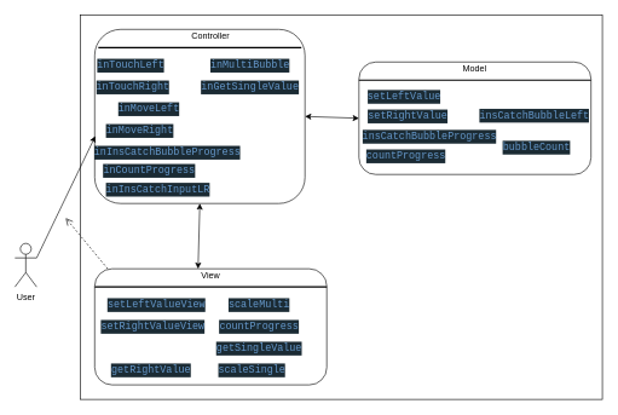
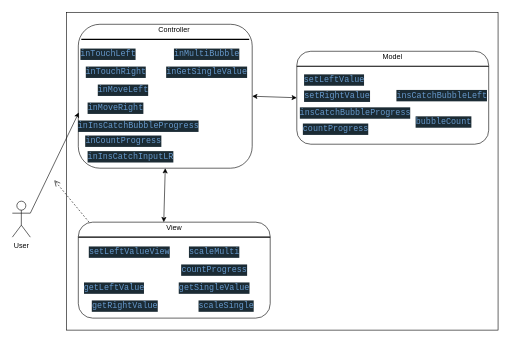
  <mxCell id="0" />
  <mxCell id="1" parent="0" />
  <mxCell id="2" value="" style="rounded=0;whiteSpace=wrap;html=1;" parent="1" vertex="1"><mxGeometry x="110" y="20" width="720" height="530" as="geometry" /></mxCell>
  <mxCell id="3" value="User" style="shape=umlActor;verticalLabelPosition=bottom;verticalAlign=top;html=1;outlineConnect=0;" parent="1" vertex="1"><mxGeometry x="20" y="335" width="30" height="60" as="geometry" /></mxCell>
  <mxCell id="4" value="" style="rounded=1;whiteSpace=wrap;html=1;" parent="1" vertex="1"><mxGeometry x="130" y="40" width="290" height="240" as="geometry" /></mxCell>
  <mxCell id="5" value="" style="rounded=1;whiteSpace=wrap;html=1;" parent="1" vertex="1"><mxGeometry x="130.01" y="370" width="320" height="160" as="geometry" /></mxCell>
  <mxCell id="6" value="" style="rounded=1;whiteSpace=wrap;html=1;" parent="1" vertex="1"><mxGeometry x="494.38" y="85" width="320" height="155" as="geometry" /></mxCell>
  <mxCell id="7" value="Controller" style="text;html=1;strokeColor=none;fillColor=none;align=center;verticalAlign=middle;whiteSpace=wrap;rounded=0;" parent="1" vertex="1"><mxGeometry x="255.01" y="40" width="70" height="20" as="geometry" /></mxCell>
  <mxCell id="8" value="View" style="text;html=1;strokeColor=none;fillColor=none;align=center;verticalAlign=middle;whiteSpace=wrap;rounded=0;" parent="1" vertex="1"><mxGeometry x="255.02" y="370" width="70" height="20" as="geometry" /></mxCell>
  <mxCell id="9" value="Model" style="text;html=1;strokeColor=none;fillColor=none;align=center;verticalAlign=middle;whiteSpace=wrap;rounded=0;" parent="1" vertex="1"><mxGeometry x="619.38" y="85" width="70" height="20" as="geometry" /></mxCell>
  <mxCell id="10" value="" style="line;strokeWidth=2;html=1;" parent="1" vertex="1"><mxGeometry x="130.02" y="390" width="320" height="10" as="geometry" /></mxCell>
  <mxCell id="11" value="" style="line;strokeWidth=2;html=1;" parent="1" vertex="1"><mxGeometry x="135" y="60" width="279.99" height="10" as="geometry" /></mxCell>
  <mxCell id="12" value="" style="line;strokeWidth=2;html=1;" parent="1" vertex="1"><mxGeometry x="494.38" y="105" width="320" height="10" as="geometry" /></mxCell>
  <mxCell id="13" value="" style="endArrow=classic;html=1;entryX=0.003;entryY=0.613;entryDx=0;entryDy=0;entryPerimeter=0;exitX=1;exitY=0.333;exitDx=0;exitDy=0;exitPerimeter=0;" parent="1" source="3" target="4" edge="1"><mxGeometry width="50" height="50" relative="1" as="geometry"><mxPoint x="50" y="210" as="sourcePoint" /><mxPoint x="100" y="160" as="targetPoint" /></mxGeometry></mxCell>
  <mxCell id="14" value="" style="html=1;verticalAlign=bottom;endArrow=open;dashed=1;endSize=8;exitX=0.056;exitY=0;exitDx=0;exitDy=0;exitPerimeter=0;" parent="1" source="5" edge="1"><mxGeometry relative="1" as="geometry"><mxPoint x="500" y="290" as="sourcePoint" /><mxPoint x="90" y="300" as="targetPoint" /></mxGeometry></mxCell>
  <mxCell id="15" value="&lt;div style=&quot;color: rgb(205 , 211 , 222) ; background-color: rgb(27 , 43 , 52) ; font-family: &amp;#34;consolas&amp;#34; , &amp;#34;courier new&amp;#34; , monospace ; font-size: 14px ; line-height: 19px&quot;&gt;&lt;span style=&quot;color: #6699cc&quot;&gt;setLeftValue&lt;/span&gt;&lt;/div&gt;" style="text;html=1;strokeColor=none;fillColor=none;align=center;verticalAlign=middle;whiteSpace=wrap;rounded=0;" parent="1" vertex="1"><mxGeometry x="508.76" y="120" width="95.62" height="25" as="geometry" /></mxCell>
  <mxCell id="16" value="&lt;div style=&quot;color: rgb(205 , 211 , 222) ; background-color: rgb(27 , 43 , 52) ; font-family: &amp;#34;consolas&amp;#34; , &amp;#34;courier new&amp;#34; , monospace ; font-size: 14px ; line-height: 19px&quot;&gt;&lt;div style=&quot;font-family: &amp;#34;consolas&amp;#34; , &amp;#34;courier new&amp;#34; , monospace ; line-height: 19px&quot;&gt;&lt;span style=&quot;color: #6699cc&quot;&gt;setRightValue&lt;/span&gt;&lt;/div&gt;&lt;/div&gt;" style="text;html=1;strokeColor=none;fillColor=none;align=center;verticalAlign=middle;whiteSpace=wrap;rounded=0;" parent="1" vertex="1"><mxGeometry x="508.76" y="150" width="105.62" height="20" as="geometry" /></mxCell>
  <mxCell id="17" value="&lt;div style=&quot;color: rgb(205 , 211 , 222) ; background-color: rgb(27 , 43 , 52) ; font-family: &amp;#34;consolas&amp;#34; , &amp;#34;courier new&amp;#34; , monospace ; font-size: 14px ; line-height: 19px&quot;&gt;&lt;div style=&quot;font-family: &amp;#34;consolas&amp;#34; , &amp;#34;courier new&amp;#34; , monospace ; line-height: 19px&quot;&gt;&lt;div style=&quot;font-family: &amp;#34;consolas&amp;#34; , &amp;#34;courier new&amp;#34; , monospace ; line-height: 19px&quot;&gt;&lt;span style=&quot;color: #6699cc&quot;&gt;insCatchBubbleProgress&lt;/span&gt;&lt;/div&gt;&lt;/div&gt;&lt;/div&gt;" style="text;html=1;strokeColor=none;fillColor=none;align=center;verticalAlign=middle;whiteSpace=wrap;rounded=0;" parent="1" vertex="1"><mxGeometry x="554.38" y="180" width="75.62" height="15" as="geometry" /></mxCell>
+ <mxCell id="18" value="&lt;div style=&quot;color: rgb(205 , 211 , 222) ; background-color: rgb(27 , 43 , 52) ; font-family: &amp;#34;consolas&amp;#34; , &amp;#34;courier new&amp;#34; , monospace ; font-size: 14px ; line-height: 19px&quot;&gt;&lt;span style=&quot;color: #6699cc&quot;&gt;getLeftValue&lt;/span&gt;&lt;/div&gt;" style="text;html=1;strokeColor=none;fillColor=none;align=center;verticalAlign=middle;whiteSpace=wrap;rounded=0;" parent="1" vertex="1"><mxGeometry x="145.01" y="470" width="90" height="20" as="geometry" /></mxCell>
  <mxCell id="19" value="&lt;div style=&quot;color: rgb(205 , 211 , 222) ; background-color: rgb(27 , 43 , 52) ; font-family: &amp;#34;consolas&amp;#34; , &amp;#34;courier new&amp;#34; , monospace ; font-size: 14px ; line-height: 19px&quot;&gt;&lt;div style=&quot;font-family: &amp;#34;consolas&amp;#34; , &amp;#34;courier new&amp;#34; , monospace ; line-height: 19px&quot;&gt;&lt;span style=&quot;color: #6699cc&quot;&gt;getRightValue&lt;/span&gt;&lt;/div&gt;&lt;/div&gt;" style="text;html=1;strokeColor=none;fillColor=none;align=center;verticalAlign=middle;whiteSpace=wrap;rounded=0;" parent="1" vertex="1"><mxGeometry x="157.51" y="500" width="100" height="20" as="geometry" /></mxCell>
  <mxCell id="20" value="&lt;div style=&quot;color: rgb(205 , 211 , 222) ; background-color: rgb(27 , 43 , 52) ; font-family: &amp;#34;consolas&amp;#34; , &amp;#34;courier new&amp;#34; , monospace ; font-size: 14px ; line-height: 19px&quot;&gt;&lt;div style=&quot;font-family: &amp;#34;consolas&amp;#34; , &amp;#34;courier new&amp;#34; , monospace ; line-height: 19px&quot;&gt;&lt;div style=&quot;font-family: &amp;#34;consolas&amp;#34; , &amp;#34;courier new&amp;#34; , monospace ; line-height: 19px&quot;&gt;&lt;span style=&quot;color: #6699cc&quot;&gt;scaleMulti&lt;/span&gt;&lt;/div&gt;&lt;/div&gt;&lt;/div&gt;" style="text;html=1;strokeColor=none;fillColor=none;align=center;verticalAlign=middle;whiteSpace=wrap;rounded=0;" parent="1" vertex="1"><mxGeometry x="317.01" y="410" width="80" height="20" as="geometry" /></mxCell>
  <mxCell id="21" value="&lt;div style=&quot;color: rgb(205 , 211 , 222) ; background-color: rgb(27 , 43 , 52) ; font-family: &amp;#34;consolas&amp;#34; , &amp;#34;courier new&amp;#34; , monospace ; font-size: 14px ; line-height: 19px&quot;&gt;&lt;div style=&quot;font-family: &amp;#34;consolas&amp;#34; , &amp;#34;courier new&amp;#34; , monospace ; line-height: 19px&quot;&gt;&lt;div style=&quot;font-family: &amp;#34;consolas&amp;#34; , &amp;#34;courier new&amp;#34; , monospace ; line-height: 19px&quot;&gt;&lt;div style=&quot;font-family: &amp;#34;consolas&amp;#34; , &amp;#34;courier new&amp;#34; , monospace ; line-height: 19px&quot;&gt;&lt;span style=&quot;color: #6699cc&quot;&gt;countProgress&lt;/span&gt;&lt;/div&gt;&lt;/div&gt;&lt;/div&gt;&lt;/div&gt;" style="text;html=1;strokeColor=none;fillColor=none;align=center;verticalAlign=middle;whiteSpace=wrap;rounded=0;" parent="1" vertex="1"><mxGeometry x="307.01" y="440" width="100" height="20" as="geometry" /></mxCell>
  <mxCell id="22" value="&lt;div style=&quot;color: rgb(205 , 211 , 222) ; background-color: rgb(27 , 43 , 52) ; font-family: &amp;#34;consolas&amp;#34; , &amp;#34;courier new&amp;#34; , monospace ; font-size: 14px ; line-height: 19px&quot;&gt;&lt;div style=&quot;font-family: &amp;#34;consolas&amp;#34; , &amp;#34;courier new&amp;#34; , monospace ; line-height: 19px&quot;&gt;&lt;div style=&quot;font-family: &amp;#34;consolas&amp;#34; , &amp;#34;courier new&amp;#34; , monospace ; line-height: 19px&quot;&gt;&lt;div style=&quot;font-family: &amp;#34;consolas&amp;#34; , &amp;#34;courier new&amp;#34; , monospace ; line-height: 19px&quot;&gt;&lt;div style=&quot;font-family: &amp;#34;consolas&amp;#34; , &amp;#34;courier new&amp;#34; , monospace ; line-height: 19px&quot;&gt;&lt;span style=&quot;color: #6699cc&quot;&gt;getSingleValue&lt;/span&gt;&lt;/div&gt;&lt;/div&gt;&lt;/div&gt;&lt;/div&gt;&lt;/div&gt;" style="text;html=1;strokeColor=none;fillColor=none;align=center;verticalAlign=middle;whiteSpace=wrap;rounded=0;" parent="1" vertex="1"><mxGeometry x="304.01" y="470" width="106" height="20" as="geometry" /></mxCell>
- <mxCell id="23" value="&lt;div style=&quot;color: rgb(205 , 211 , 222) ; background-color: rgb(27 , 43 , 52) ; font-family: &amp;#34;consolas&amp;#34; , &amp;#34;courier new&amp;#34; , monospace ; font-size: 14px ; line-height: 19px&quot;&gt;&lt;div style=&quot;font-family: &amp;#34;consolas&amp;#34; , &amp;#34;courier new&amp;#34; , monospace ; line-height: 19px&quot;&gt;&lt;div style=&quot;font-family: &amp;#34;consolas&amp;#34; , &amp;#34;courier new&amp;#34; , monospace ; line-height: 19px&quot;&gt;&lt;div style=&quot;font-family: &amp;#34;consolas&amp;#34; , &amp;#34;courier new&amp;#34; , monospace ; line-height: 19px&quot;&gt;&lt;div style=&quot;font-family: &amp;#34;consolas&amp;#34; , &amp;#34;courier new&amp;#34; , monospace ; line-height: 19px&quot;&gt;&lt;div style=&quot;font-family: &amp;#34;consolas&amp;#34; , &amp;#34;courier new&amp;#34; , monospace ; line-height: 19px&quot;&gt;&lt;span style=&quot;color: #6699cc&quot;&gt;scaleSingle&lt;/span&gt;&lt;/div&gt;&lt;/div&gt;&lt;/div&gt;&lt;/div&gt;&lt;/div&gt;&lt;/div&gt;" style="text;html=1;strokeColor=none;fillColor=none;align=center;verticalAlign=middle;whiteSpace=wrap;rounded=0;" parent="1" vertex="1"><mxGeometry x="304.01" y="500" width="86" height="20" as="geometry" /></mxCell>
+ <mxCell id="23" value="&lt;div style=&quot;color: rgb(205 , 211 , 222) ; background-color: rgb(27 , 43 , 52) ; font-family: &amp;#34;consolas&amp;#34; , &amp;#34;courier new&amp;#34; , monospace ; font-size: 14px ; line-height: 19px&quot;&gt;&lt;div style=&quot;font-family: &amp;#34;consolas&amp;#34; , &amp;#34;courier new&amp;#34; , monospace ; line-height: 19px&quot;&gt;&lt;div style=&quot;font-family: &amp;#34;consolas&amp;#34; , &amp;#34;courier new&amp;#34; , monospace ; line-height: 19px&quot;&gt;&lt;div style=&quot;font-family: &amp;#34;consolas&amp;#34; , &amp;#34;courier new&amp;#34; , monospace ; line-height: 19px&quot;&gt;&lt;div style=&quot;font-family: &amp;#34;consolas&amp;#34; , &amp;#34;courier new&amp;#34; , monospace ; line-height: 19px&quot;&gt;&lt;div style=&quot;font-family: &amp;#34;consolas&amp;#34; , &amp;#34;courier new&amp;#34; , monospace ; line-height: 19px&quot;&gt;&lt;span style=&quot;color: #6699cc&quot;&gt;scaleSingle&lt;/span&gt;&lt;/div&gt;&lt;/div&gt;&lt;/div&gt;&lt;/div&gt;&lt;/div&gt;&lt;/div&gt;" style="text;html=1;strokeColor=none;fillColor=none;align=center;verticalAlign=middle;whiteSpace=wrap;rounded=0;" parent="1" vertex="1"><mxGeometry x="334.01" y="500" width="86" height="20" as="geometry" /></mxCell>
  <mxCell id="24" value="&lt;div style=&quot;color: rgb(205 , 211 , 222) ; background-color: rgb(27 , 43 , 52) ; font-family: &amp;#34;consolas&amp;#34; , &amp;#34;courier new&amp;#34; , monospace ; font-size: 14px ; line-height: 19px&quot;&gt;&lt;div style=&quot;font-family: &amp;#34;consolas&amp;#34; , &amp;#34;courier new&amp;#34; , monospace ; line-height: 19px&quot;&gt;&lt;span style=&quot;color: #6699cc&quot;&gt;inTouchLeft&lt;/span&gt;&lt;/div&gt;&lt;/div&gt;" style="text;html=1;strokeColor=none;fillColor=none;align=center;verticalAlign=middle;whiteSpace=wrap;rounded=0;" parent="1" vertex="1"><mxGeometry x="135" y="80" width="90" height="20" as="geometry" /></mxCell>
- <mxCell id="25" value="&lt;div style=&quot;color: rgb(205 , 211 , 222) ; background-color: rgb(27 , 43 , 52) ; font-family: &amp;#34;consolas&amp;#34; , &amp;#34;courier new&amp;#34; , monospace ; font-size: 14px ; line-height: 19px&quot;&gt;&lt;div style=&quot;font-family: &amp;#34;consolas&amp;#34; , &amp;#34;courier new&amp;#34; , monospace ; line-height: 19px&quot;&gt;&lt;div style=&quot;font-family: &amp;#34;consolas&amp;#34; , &amp;#34;courier new&amp;#34; , monospace ; line-height: 19px&quot;&gt;&lt;span style=&quot;color: #6699cc&quot;&gt;inTouchRight&lt;/span&gt;&lt;/div&gt;&lt;/div&gt;&lt;/div&gt;" style="text;html=1;strokeColor=none;fillColor=none;align=center;verticalAlign=middle;whiteSpace=wrap;rounded=0;" parent="1" vertex="1"><mxGeometry x="132.5" y="110" width="100" height="20" as="geometry" /></mxCell>
+ <mxCell id="25" value="&lt;div style=&quot;color: rgb(205 , 211 , 222) ; background-color: rgb(27 , 43 , 52) ; font-family: &amp;#34;consolas&amp;#34; , &amp;#34;courier new&amp;#34; , monospace ; font-size: 14px ; line-height: 19px&quot;&gt;&lt;div style=&quot;font-family: &amp;#34;consolas&amp;#34; , &amp;#34;courier new&amp;#34; , monospace ; line-height: 19px&quot;&gt;&lt;div style=&quot;font-family: &amp;#34;consolas&amp;#34; , &amp;#34;courier new&amp;#34; , monospace ; line-height: 19px&quot;&gt;&lt;span style=&quot;color: #6699cc&quot;&gt;inTouchRight&lt;/span&gt;&lt;/div&gt;&lt;/div&gt;&lt;/div&gt;" style="text;html=1;strokeColor=none;fillColor=none;align=center;verticalAlign=middle;whiteSpace=wrap;rounded=0;" parent="1" vertex="1"><mxGeometry x="142.5" y="110" width="100" height="20" as="geometry" /></mxCell>
  <mxCell id="26" value="&lt;div style=&quot;color: rgb(205 , 211 , 222) ; background-color: rgb(27 , 43 , 52) ; font-family: &amp;#34;consolas&amp;#34; , &amp;#34;courier new&amp;#34; , monospace ; font-size: 14px ; line-height: 19px&quot;&gt;&lt;div style=&quot;font-family: &amp;#34;consolas&amp;#34; , &amp;#34;courier new&amp;#34; , monospace ; line-height: 19px&quot;&gt;&lt;div style=&quot;font-family: &amp;#34;consolas&amp;#34; , &amp;#34;courier new&amp;#34; , monospace ; line-height: 19px&quot;&gt;&lt;div style=&quot;font-family: &amp;#34;consolas&amp;#34; , &amp;#34;courier new&amp;#34; , monospace ; line-height: 19px&quot;&gt;&lt;span style=&quot;color: #6699cc&quot;&gt;inMoveLeft&lt;/span&gt;&lt;/div&gt;&lt;/div&gt;&lt;/div&gt;&lt;/div&gt;" style="text;html=1;strokeColor=none;fillColor=none;align=center;verticalAlign=middle;whiteSpace=wrap;rounded=0;" parent="1" vertex="1"><mxGeometry x="165" y="140" width="80" height="20" as="geometry" /></mxCell>
  <mxCell id="27" value="&lt;div style=&quot;color: rgb(205 , 211 , 222) ; background-color: rgb(27 , 43 , 52) ; font-family: &amp;#34;consolas&amp;#34; , &amp;#34;courier new&amp;#34; , monospace ; font-size: 14px ; line-height: 19px&quot;&gt;&lt;div style=&quot;font-family: &amp;#34;consolas&amp;#34; , &amp;#34;courier new&amp;#34; , monospace ; line-height: 19px&quot;&gt;&lt;div style=&quot;font-family: &amp;#34;consolas&amp;#34; , &amp;#34;courier new&amp;#34; , monospace ; line-height: 19px&quot;&gt;&lt;div style=&quot;font-family: &amp;#34;consolas&amp;#34; , &amp;#34;courier new&amp;#34; , monospace ; line-height: 19px&quot;&gt;&lt;div style=&quot;font-family: &amp;#34;consolas&amp;#34; , &amp;#34;courier new&amp;#34; , monospace ; line-height: 19px&quot;&gt;&lt;span style=&quot;color: #6699cc&quot;&gt;inMoveRight&lt;/span&gt;&lt;/div&gt;&lt;/div&gt;&lt;/div&gt;&lt;/div&gt;&lt;/div&gt;" style="text;html=1;strokeColor=none;fillColor=none;align=center;verticalAlign=middle;whiteSpace=wrap;rounded=0;" parent="1" vertex="1"><mxGeometry x="145" y="170" width="95" height="20" as="geometry" /></mxCell>
  <mxCell id="28" value="&#10;&#10;&lt;div style=&quot;color: rgb(205, 211, 222); background-color: rgb(27, 43, 52); font-family: consolas, &amp;quot;courier new&amp;quot;, monospace; font-weight: normal; font-size: 14px; line-height: 19px;&quot;&gt;&lt;div&gt;&lt;span style=&quot;color: #6699cc&quot;&gt;inMultiBubble&lt;/span&gt;&lt;/div&gt;&lt;/div&gt;&#10;&#10;" style="text;html=1;strokeColor=none;fillColor=none;align=center;verticalAlign=middle;whiteSpace=wrap;rounded=0;" parent="1" vertex="1"><mxGeometry x="309" y="80" width="71" height="20" as="geometry" /></mxCell>
  <mxCell id="29" value="&lt;div style=&quot;color: rgb(205 , 211 , 222) ; background-color: rgb(27 , 43 , 52) ; font-family: &amp;#34;consolas&amp;#34; , &amp;#34;courier new&amp;#34; , monospace ; font-size: 14px ; line-height: 19px&quot;&gt;&lt;div style=&quot;font-family: &amp;#34;consolas&amp;#34; , &amp;#34;courier new&amp;#34; , monospace ; line-height: 19px&quot;&gt;&lt;div style=&quot;font-family: &amp;#34;consolas&amp;#34; , &amp;#34;courier new&amp;#34; , monospace ; line-height: 19px&quot;&gt;&lt;div style=&quot;font-family: &amp;#34;consolas&amp;#34; , &amp;#34;courier new&amp;#34; , monospace ; line-height: 19px&quot;&gt;&lt;div style=&quot;font-family: &amp;#34;consolas&amp;#34; , &amp;#34;courier new&amp;#34; , monospace ; line-height: 19px&quot;&gt;&lt;span style=&quot;color: #6699cc&quot;&gt;inGetSingleValue&lt;/span&gt;&lt;/div&gt;&lt;/div&gt;&lt;/div&gt;&lt;/div&gt;&lt;/div&gt;" style="text;html=1;strokeColor=none;fillColor=none;align=center;verticalAlign=middle;whiteSpace=wrap;rounded=0;" parent="1" vertex="1"><mxGeometry x="309" y="110" width="71" height="20" as="geometry" /></mxCell>
  <mxCell id="30" value="" style="endArrow=classic;startArrow=classic;html=1;exitX=1;exitY=0.5;exitDx=0;exitDy=0;entryX=0;entryY=0.5;entryDx=0;entryDy=0;" edge="1" parent="1" source="4" target="6"><mxGeometry width="50" height="50" relative="1" as="geometry"><mxPoint x="500" y="180" as="sourcePoint" /><mxPoint x="550" y="130" as="targetPoint" /></mxGeometry></mxCell>
  <mxCell id="31" value="" style="endArrow=classic;startArrow=classic;html=1;entryX=0.5;entryY=1;entryDx=0;entryDy=0;exitX=0.25;exitY=0;exitDx=0;exitDy=0;" edge="1" parent="1" source="8" target="4"><mxGeometry width="50" height="50" relative="1" as="geometry"><mxPoint x="390" y="420" as="sourcePoint" /><mxPoint x="440" y="370" as="targetPoint" /></mxGeometry></mxCell>
  <mxCell id="32" value="&lt;div style=&quot;color: rgb(205 , 211 , 222) ; background-color: rgb(27 , 43 , 52) ; font-family: &amp;#34;consolas&amp;#34; , &amp;#34;courier new&amp;#34; , monospace ; font-size: 14px ; line-height: 19px&quot;&gt;&lt;span style=&quot;color: #6699cc&quot;&gt;inInsCatchBubbleProgress&lt;/span&gt;&lt;/div&gt;" style="text;html=1;align=center;verticalAlign=middle;resizable=0;points=[];autosize=1;" vertex="1" parent="1"><mxGeometry x="130.01" y="200" width="200" height="20" as="geometry" /></mxCell>
  <mxCell id="33" value="&lt;div style=&quot;color: rgb(205 , 211 , 222) ; background-color: rgb(27 , 43 , 52) ; font-family: &amp;#34;consolas&amp;#34; , &amp;#34;courier new&amp;#34; , monospace ; font-size: 14px ; line-height: 19px&quot;&gt;&lt;span style=&quot;color: #6699cc&quot;&gt;inCountProgress&lt;/span&gt;&lt;/div&gt;" style="text;html=1;align=center;verticalAlign=middle;resizable=0;points=[];autosize=1;" vertex="1" parent="1"><mxGeometry x="140" y="225" width="130" height="20" as="geometry" /></mxCell>
  <mxCell id="34" value="&lt;div style=&quot;color: rgb(205, 211, 222); background-color: rgb(27, 43, 52); font-family: consolas, &amp;quot;courier new&amp;quot;, monospace; font-weight: normal; font-size: 14px; line-height: 19px;&quot;&gt;&lt;div&gt;&lt;span style=&quot;color: #6699cc&quot;&gt;inInsCatchInputLR&lt;/span&gt;&lt;/div&gt;&lt;/div&gt;" style="text;whiteSpace=wrap;html=1;" vertex="1" parent="1"><mxGeometry x="144" y="245" width="160" height="30" as="geometry" /></mxCell>
  <mxCell id="35" value="&lt;div style=&quot;color: rgb(205 , 211 , 222) ; background-color: rgb(27 , 43 , 52) ; font-family: &amp;#34;consolas&amp;#34; , &amp;#34;courier new&amp;#34; , monospace ; font-size: 14px ; line-height: 19px&quot;&gt;&lt;span style=&quot;color: #6699cc&quot;&gt;setLeftValueView&lt;/span&gt;&lt;/div&gt;" style="text;html=1;align=center;verticalAlign=middle;resizable=0;points=[];autosize=1;" vertex="1" parent="1"><mxGeometry x="145.01" y="410" width="140" height="20" as="geometry" /></mxCell>
- <mxCell id="36" value="&lt;div style=&quot;color: rgb(205 , 211 , 222) ; background-color: rgb(27 , 43 , 52) ; font-family: &amp;#34;consolas&amp;#34; , &amp;#34;courier new&amp;#34; , monospace ; font-size: 14px ; line-height: 19px&quot;&gt;&lt;span style=&quot;color: #6699cc&quot;&gt;setRightValueView&lt;/span&gt;&lt;/div&gt;" style="text;html=1;align=center;verticalAlign=middle;resizable=0;points=[];autosize=1;" vertex="1" parent="1"><mxGeometry x="135.01" y="440" width="150" height="20" as="geometry" /></mxCell>
  <mxCell id="37" value="&lt;div style=&quot;color: rgb(205 , 211 , 222) ; background-color: rgb(27 , 43 , 52) ; font-family: &amp;#34;consolas&amp;#34; , &amp;#34;courier new&amp;#34; , monospace ; font-size: 14px ; line-height: 19px&quot;&gt;&lt;span style=&quot;color: #6699cc&quot;&gt;countProgress&lt;/span&gt;&lt;/div&gt;" style="text;html=1;align=center;verticalAlign=middle;resizable=0;points=[];autosize=1;" vertex="1" parent="1"><mxGeometry x="499.38" y="205" width="120" height="20" as="geometry" /></mxCell>
  <mxCell id="38" value="&lt;div style=&quot;color: rgb(205 , 211 , 222) ; background-color: rgb(27 , 43 , 52) ; font-family: &amp;#34;consolas&amp;#34; , &amp;#34;courier new&amp;#34; , monospace ; font-size: 14px ; line-height: 19px&quot;&gt;&lt;span style=&quot;color: #6699cc&quot;&gt;bubbleCount&lt;/span&gt;&lt;/div&gt;" style="text;html=1;align=center;verticalAlign=middle;resizable=0;points=[];autosize=1;" vertex="1" parent="1"><mxGeometry x="689.38" y="192.5" width="100" height="20" as="geometry" /></mxCell>
  <mxCell id="39" value="&lt;div style=&quot;color: rgb(205, 211, 222); background-color: rgb(27, 43, 52); font-family: consolas, &amp;quot;courier new&amp;quot;, monospace; font-weight: normal; font-size: 14px; line-height: 19px;&quot;&gt;&lt;div&gt;&lt;span style=&quot;color: #6699cc&quot;&gt;insCatchBubbleLeft&lt;/span&gt;&lt;/div&gt;&lt;/div&gt;" style="text;whiteSpace=wrap;html=1;" vertex="1" parent="1"><mxGeometry x="659.38" y="142.5" width="160" height="30" as="geometry" /></mxCell>
